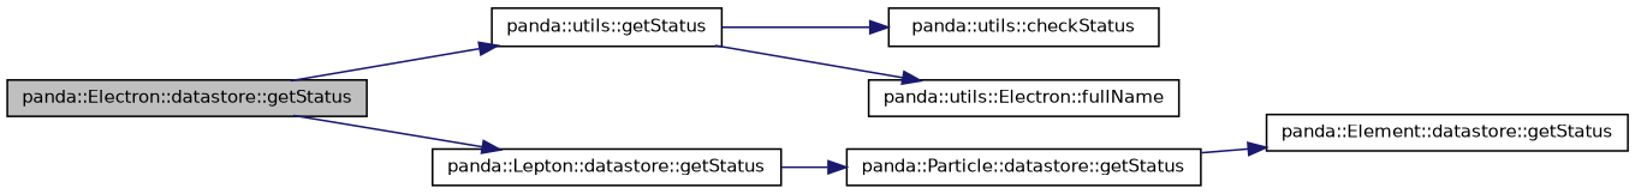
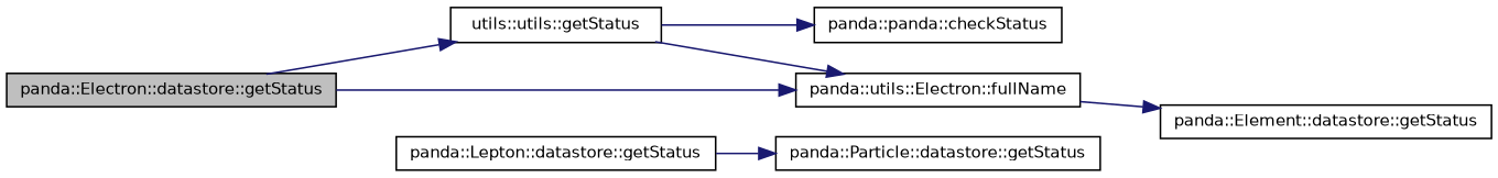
  digraph {
    rankdir=LR
    node [color=black fillcolor=white fontname=Helvetica fontsize=10 shape=record style=filled]
    edge [color=midnightblue fontname=Helvetica fontsize=10 labelfontname=Helvetica labelfontsize=10 style=solid]
    n1 [fillcolor=grey75 fontcolor=black height=0.2 label="panda::Electron::datastore::getStatus" width=0.4]
-   n2 [height=0.2 label="panda::utils::getStatus" width=0.4]
+   n2 [height=0.2 label="utils::utils::getStatus" width=0.4]
    n3 [height=0.2 label="panda::Lepton::datastore::getStatus" width=0.4]
-   n4 [height=0.2 label="panda::utils::checkStatus" width=0.4]
+   n4 [height=0.2 label="panda::panda::checkStatus" width=0.4]
    n5 [height=0.2 label="panda::utils::Electron::fullName" width=0.4]
    n6 [height=0.2 label="panda::Particle::datastore::getStatus" width=0.4]
    n7 [height=0.2 label="panda::Element::datastore::getStatus" width=0.4]
    n1 -> n2
-   n1 -> n3
+   n1 -> n5
    n2 -> n4
    n2 -> n5
    n3 -> n6
-   n6 -> n7
+   n5 -> n7
  }
